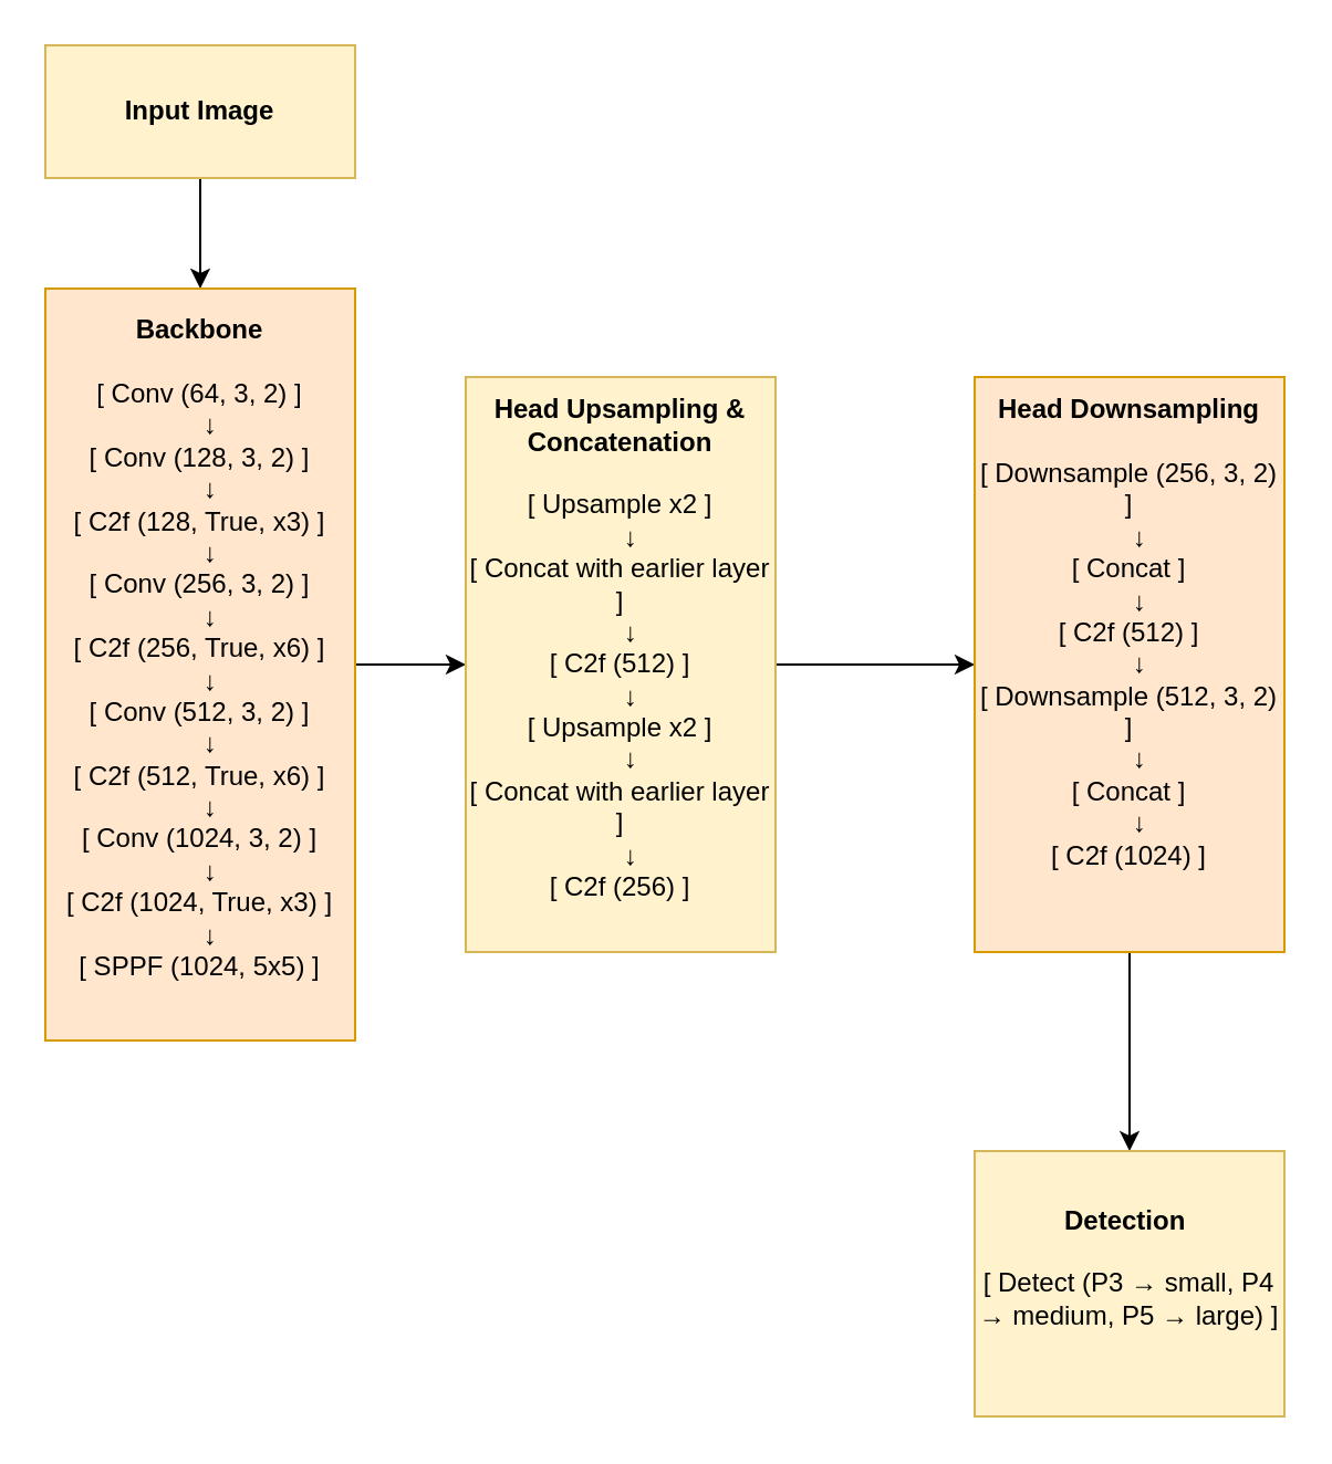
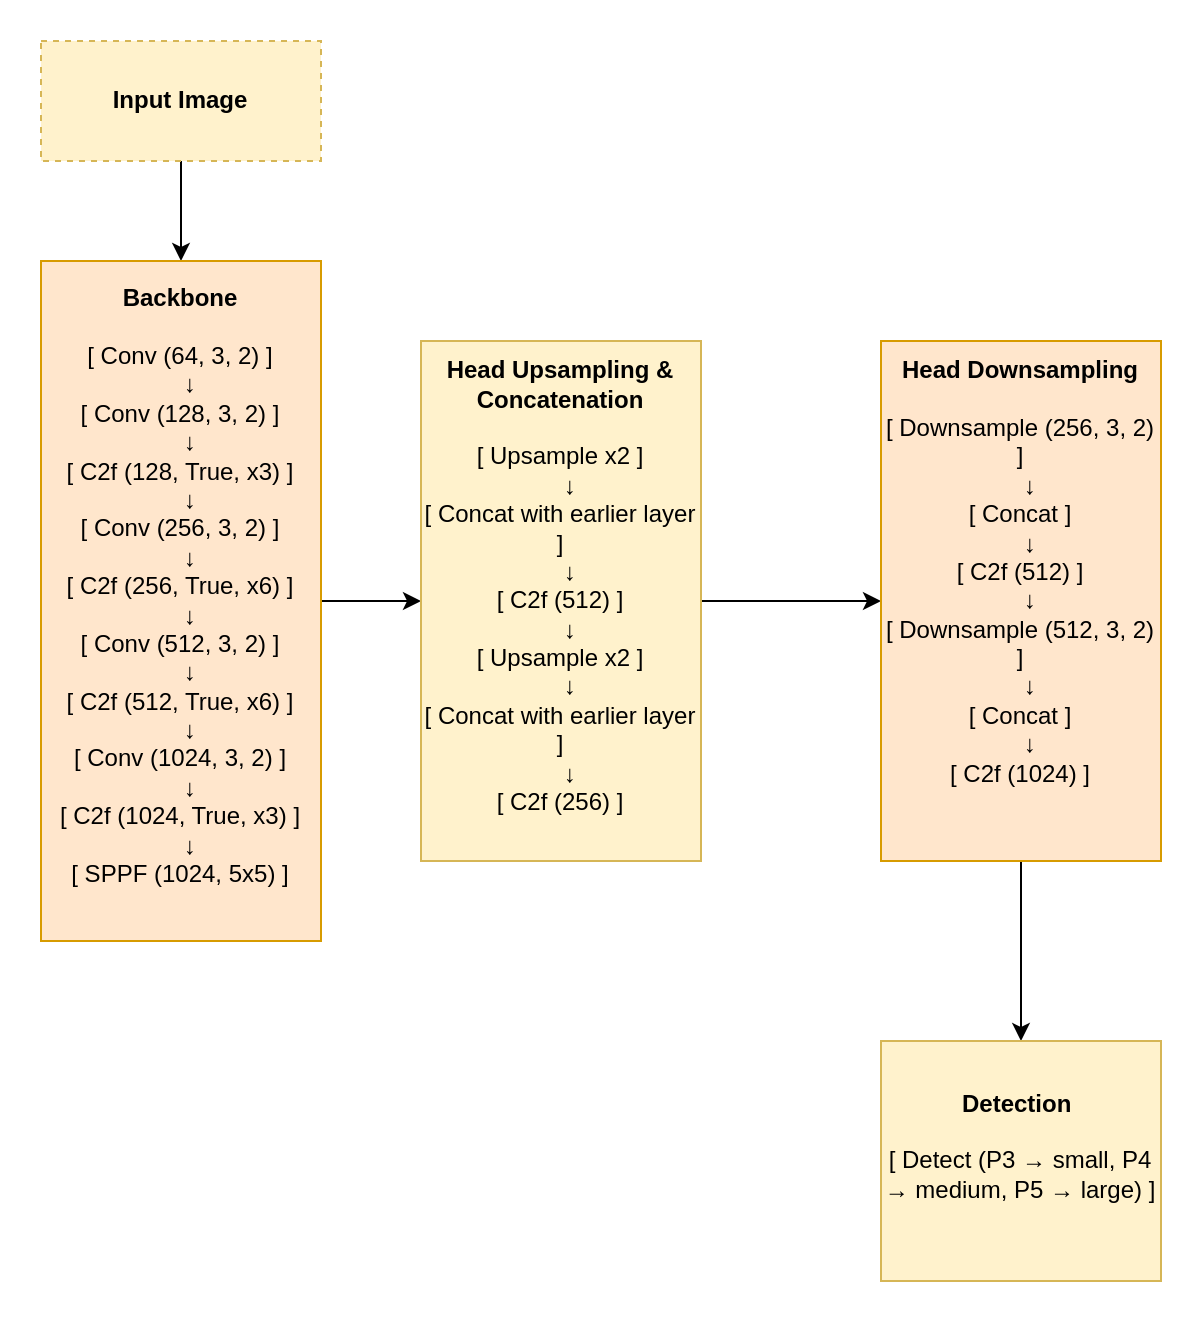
  <mxCell id="0" />
  <mxCell id="1" parent="0" />
  <mxCell id="2" value="" style="edgeStyle=orthogonalEdgeStyle;rounded=0;orthogonalLoop=1;jettySize=auto;html=1;" parent="1" source="3" target="5" edge="1"><mxGeometry relative="1" as="geometry" /></mxCell>
- <mxCell id="3" value="&lt;b&gt;Input Image&lt;/b&gt;" style="rounded=0;whiteSpace=wrap;html=1;fillColor=#fff2cc;strokeColor=#d6b656;" parent="1" vertex="1"><mxGeometry x="20" y="20" width="140" height="60" as="geometry" /></mxCell>
+ <mxCell id="3" value="&lt;b&gt;Input Image&lt;/b&gt;" style="rounded=0;whiteSpace=wrap;html=1;fillColor=#fff2cc;strokeColor=#d6b656;dashed=1;" parent="1" vertex="1"><mxGeometry x="20" y="20" width="140" height="60" as="geometry" /></mxCell>
  <mxCell id="4" value="" style="edgeStyle=orthogonalEdgeStyle;rounded=0;orthogonalLoop=1;jettySize=auto;html=1;" parent="1" source="5" target="7" edge="1"><mxGeometry relative="1" as="geometry" /></mxCell>
  <mxCell id="5" value="&lt;b&gt;Backbone&lt;/b&gt;&lt;div&gt;&lt;br&gt;&lt;/div&gt;&lt;div&gt;&lt;div&gt;[ Conv (64, 3, 2) ]&lt;/div&gt;&lt;div&gt;&amp;nbsp; &amp;nbsp;↓&lt;/div&gt;&lt;div&gt;[ Conv (128, 3, 2) ]&lt;/div&gt;&lt;div&gt;&amp;nbsp; &amp;nbsp;↓&lt;/div&gt;&lt;div&gt;[ C2f (128, True, x3) ]&lt;/div&gt;&lt;div&gt;&amp;nbsp; &amp;nbsp;↓&lt;/div&gt;&lt;div&gt;[ Conv (256, 3, 2) ]&lt;/div&gt;&lt;div&gt;&amp;nbsp; &amp;nbsp;↓&lt;/div&gt;&lt;div&gt;[ C2f (256, True, x6) ]&lt;/div&gt;&lt;div&gt;&amp;nbsp; &amp;nbsp;↓&lt;/div&gt;&lt;div&gt;[ Conv (512, 3, 2) ]&lt;/div&gt;&lt;div&gt;&amp;nbsp; &amp;nbsp;↓&lt;/div&gt;&lt;div&gt;[ C2f (512, True, x6) ]&lt;/div&gt;&lt;div&gt;&amp;nbsp; &amp;nbsp;↓&lt;/div&gt;&lt;div&gt;[ Conv (1024, 3, 2) ]&lt;/div&gt;&lt;div&gt;&amp;nbsp; &amp;nbsp;↓&lt;/div&gt;&lt;div&gt;[ C2f (1024, True, x3) ]&lt;/div&gt;&lt;div&gt;&amp;nbsp; &amp;nbsp;↓&lt;/div&gt;&lt;div&gt;[ SPPF (1024, 5x5) ]&lt;/div&gt;&lt;/div&gt;&lt;div&gt;&lt;br&gt;&lt;/div&gt;" style="rounded=0;whiteSpace=wrap;html=1;fillColor=#ffe6cc;strokeColor=#d79b00;" parent="1" vertex="1"><mxGeometry x="20" y="130" width="140" height="340" as="geometry" /></mxCell>
  <mxCell id="6" value="" style="edgeStyle=orthogonalEdgeStyle;rounded=0;orthogonalLoop=1;jettySize=auto;html=1;" parent="1" source="7" target="9" edge="1"><mxGeometry relative="1" as="geometry" /></mxCell>
  <mxCell id="7" value="&lt;b&gt;Head Upsampling &amp;amp; Concatenation&lt;/b&gt;&lt;div&gt;&lt;br&gt;&lt;/div&gt;&lt;div&gt;&lt;div&gt;[ Upsample x2 ]&lt;/div&gt;&lt;div&gt;&amp;nbsp; &amp;nbsp;↓&lt;/div&gt;&lt;div&gt;[ Concat with earlier layer ]&lt;/div&gt;&lt;div&gt;&amp;nbsp; &amp;nbsp;↓&lt;/div&gt;&lt;div&gt;[ C2f (512) ]&lt;/div&gt;&lt;div&gt;&amp;nbsp; &amp;nbsp;↓&lt;/div&gt;&lt;div&gt;[ Upsample x2 ]&lt;/div&gt;&lt;div&gt;&amp;nbsp; &amp;nbsp;↓&lt;/div&gt;&lt;div&gt;[ Concat with earlier layer ]&lt;/div&gt;&lt;div&gt;&amp;nbsp; &amp;nbsp;↓&lt;/div&gt;&lt;div&gt;[ C2f (256) ]&lt;/div&gt;&lt;/div&gt;&lt;div&gt;&lt;br&gt;&lt;/div&gt;" style="rounded=0;whiteSpace=wrap;html=1;fillColor=#fff2cc;strokeColor=#d6b656;" parent="1" vertex="1"><mxGeometry x="210" y="170" width="140" height="260" as="geometry" /></mxCell>
  <mxCell id="8" value="" style="edgeStyle=orthogonalEdgeStyle;rounded=0;orthogonalLoop=1;jettySize=auto;html=1;" parent="1" source="9" target="10" edge="1"><mxGeometry relative="1" as="geometry" /></mxCell>
  <mxCell id="9" value="&lt;b&gt;Head Downsampling&lt;/b&gt;&lt;div&gt;&lt;br&gt;&lt;/div&gt;&lt;div&gt;&lt;div&gt;[ Downsample (256, 3, 2) ]&lt;/div&gt;&lt;div&gt;&amp;nbsp; &amp;nbsp;↓&lt;/div&gt;&lt;div&gt;[ Concat ]&lt;/div&gt;&lt;div&gt;&amp;nbsp; &amp;nbsp;↓&lt;/div&gt;&lt;div&gt;[ C2f (512) ]&lt;/div&gt;&lt;div&gt;&amp;nbsp; &amp;nbsp;↓&lt;/div&gt;&lt;div&gt;[ Downsample (512, 3, 2) ]&lt;/div&gt;&lt;div&gt;&amp;nbsp; &amp;nbsp;↓&lt;/div&gt;&lt;div&gt;[ Concat ]&lt;/div&gt;&lt;div&gt;&amp;nbsp; &amp;nbsp;↓&lt;/div&gt;&lt;div&gt;[ C2f (1024) ]&lt;/div&gt;&lt;/div&gt;&lt;div&gt;&lt;br&gt;&lt;/div&gt;&lt;div&gt;&lt;br&gt;&lt;/div&gt;" style="rounded=0;whiteSpace=wrap;html=1;fillColor=#ffe6cc;strokeColor=#d79b00;" parent="1" vertex="1"><mxGeometry x="440" y="170" width="140" height="260" as="geometry" /></mxCell>
  <mxCell id="10" value="&lt;b&gt;Detection&amp;nbsp;&lt;/b&gt;&lt;div&gt;&lt;br&gt;&lt;/div&gt;&lt;div&gt;&lt;div&gt;[ Detect (P3 → small, P4 → medium, P5 → large) ]&lt;/div&gt;&lt;/div&gt;&lt;div&gt;&lt;br&gt;&lt;/div&gt;" style="rounded=0;whiteSpace=wrap;html=1;fillColor=#fff2cc;strokeColor=#d6b656;" parent="1" vertex="1"><mxGeometry x="440" y="520" width="140" height="120" as="geometry" /></mxCell>
